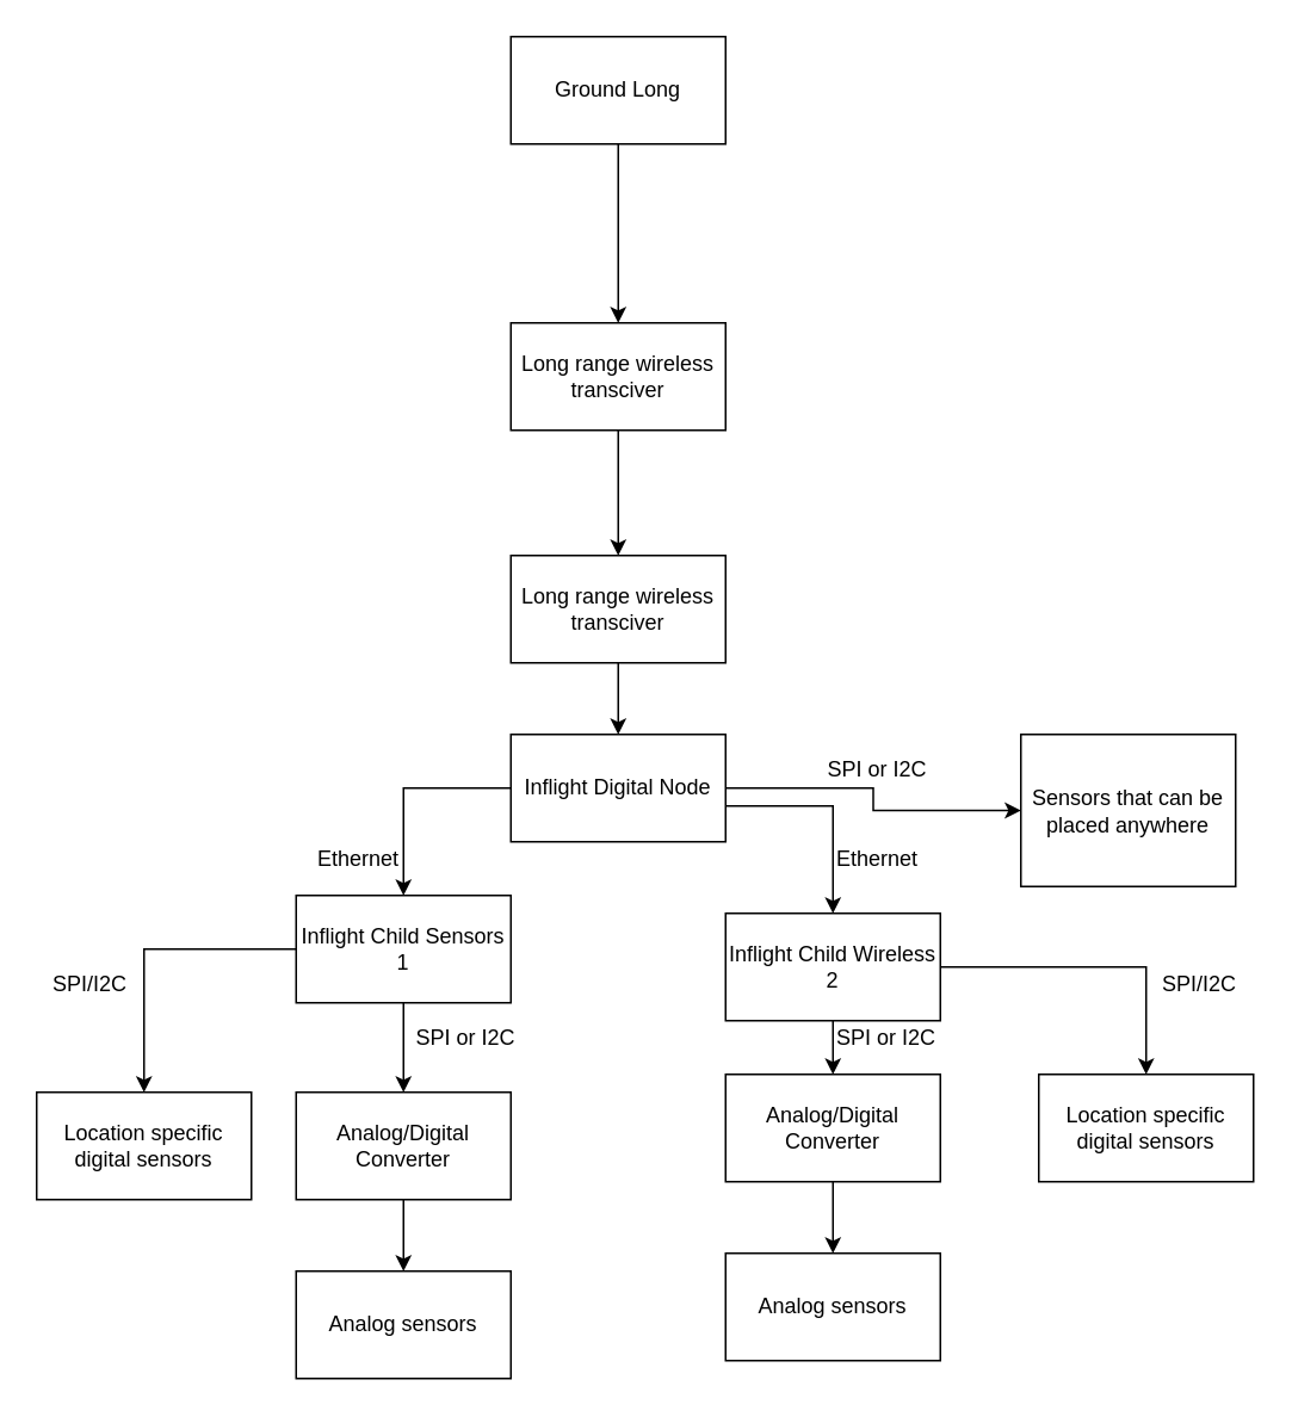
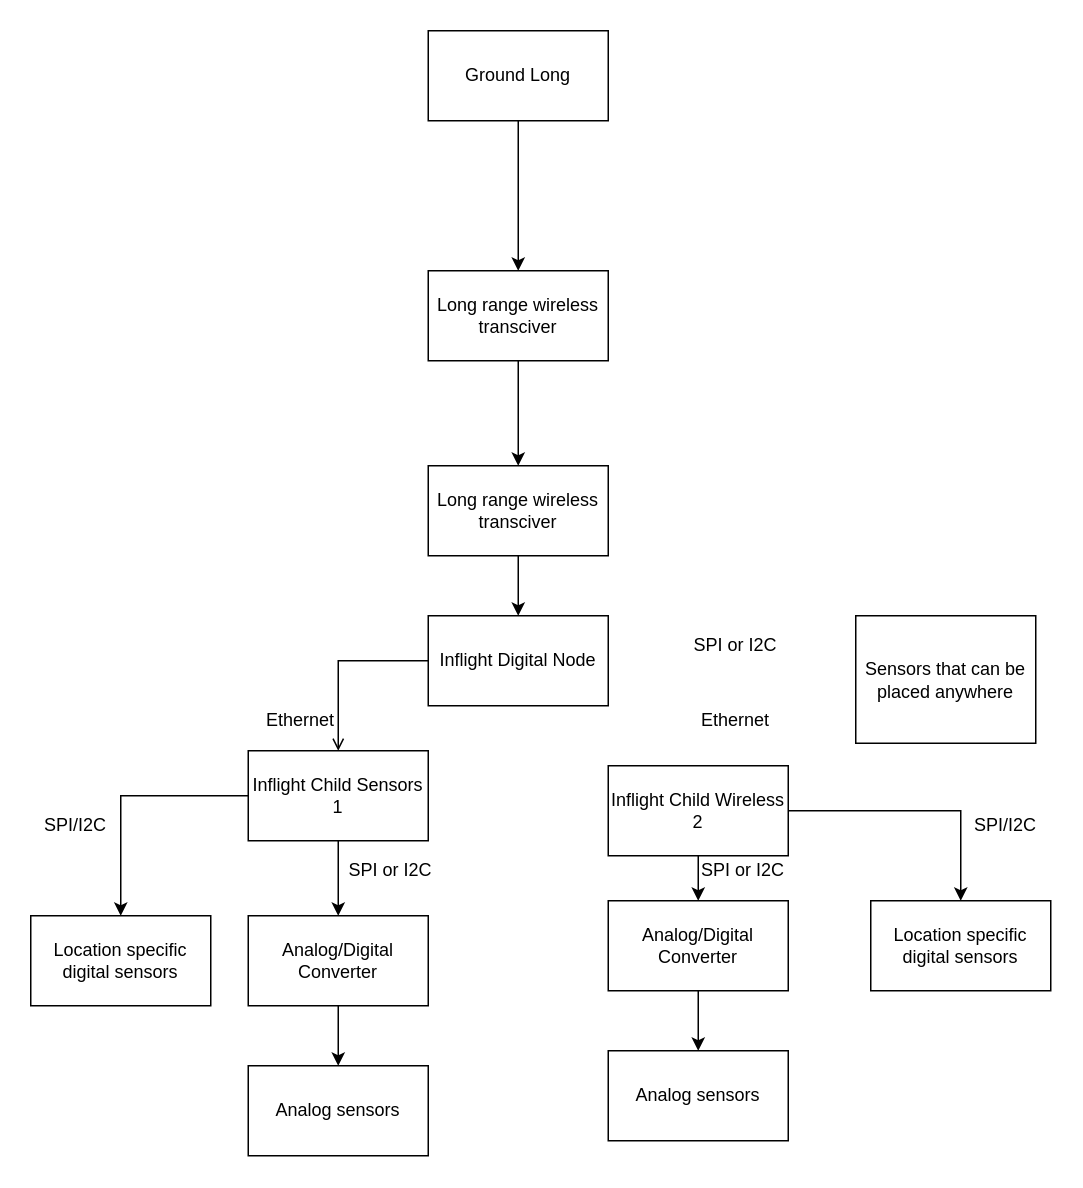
  <mxCell id="0" />
  <mxCell id="1" parent="0" />
- <mxCell id="2" style="edgeStyle=orthogonalEdgeStyle;rounded=0;orthogonalLoop=1;jettySize=auto;html=1;" edge="1" parent="1" source="5" target="8"><mxGeometry relative="1" as="geometry"><Array as="points"><mxPoint x="345" y="440" /><mxPoint x="225" y="440" /></Array></mxGeometry></mxCell>
- <mxCell id="3" style="edgeStyle=orthogonalEdgeStyle;rounded=0;orthogonalLoop=1;jettySize=auto;html=1;" edge="1" parent="1" source="5" target="12"><mxGeometry relative="1" as="geometry"><Array as="points"><mxPoint x="345" y="450" /><mxPoint x="465" y="450" /></Array></mxGeometry></mxCell>
- <mxCell id="4" style="edgeStyle=orthogonalEdgeStyle;rounded=0;orthogonalLoop=1;jettySize=auto;html=1;" edge="1" parent="1" source="5" target="16"><mxGeometry relative="1" as="geometry" /></mxCell>
+ <mxCell id="2" style="edgeStyle=orthogonalEdgeStyle;rounded=0;orthogonalLoop=1;jettySize=auto;html=1;endArrow=open;" edge="1" parent="1" source="5" target="8"><mxGeometry relative="1" as="geometry"><Array as="points"><mxPoint x="345" y="440" /><mxPoint x="225" y="440" /></Array></mxGeometry></mxCell>
  <mxCell id="5" value="Inflight Digital Node" style="rounded=0;whiteSpace=wrap;html=1;" vertex="1" parent="1"><mxGeometry x="285" y="410" width="120" height="60" as="geometry" /></mxCell>
  <mxCell id="6" style="edgeStyle=orthogonalEdgeStyle;rounded=0;orthogonalLoop=1;jettySize=auto;html=1;" edge="1" parent="1" source="8" target="15"><mxGeometry relative="1" as="geometry" /></mxCell>
  <mxCell id="7" style="edgeStyle=orthogonalEdgeStyle;rounded=0;orthogonalLoop=1;jettySize=auto;html=1;" edge="1" parent="1" source="8" target="30"><mxGeometry relative="1" as="geometry" /></mxCell>
  <mxCell id="8" value="Inflight Child Sensors 1" style="rounded=0;whiteSpace=wrap;html=1;" vertex="1" parent="1"><mxGeometry x="165" y="500" width="120" height="60" as="geometry" /></mxCell>
  <mxCell id="9" value="Ethernet" style="text;html=1;strokeColor=none;fillColor=none;align=center;verticalAlign=middle;whiteSpace=wrap;rounded=0;" vertex="1" parent="1"><mxGeometry x="180" y="470" width="40" height="20" as="geometry" /></mxCell>
  <mxCell id="10" style="edgeStyle=orthogonalEdgeStyle;rounded=0;orthogonalLoop=1;jettySize=auto;html=1;" edge="1" parent="1" source="12" target="22"><mxGeometry relative="1" as="geometry" /></mxCell>
  <mxCell id="11" style="edgeStyle=orthogonalEdgeStyle;rounded=0;orthogonalLoop=1;jettySize=auto;html=1;" edge="1" parent="1" source="12" target="32"><mxGeometry relative="1" as="geometry" /></mxCell>
  <mxCell id="12" value="Inflight Child Wireless 2" style="rounded=0;whiteSpace=wrap;html=1;" vertex="1" parent="1"><mxGeometry x="405" y="510" width="120" height="60" as="geometry" /></mxCell>
  <mxCell id="13" value="Ethernet" style="text;html=1;strokeColor=none;fillColor=none;align=center;verticalAlign=middle;whiteSpace=wrap;rounded=0;" vertex="1" parent="1"><mxGeometry x="470" y="470" width="40" height="20" as="geometry" /></mxCell>
  <mxCell id="14" style="edgeStyle=orthogonalEdgeStyle;rounded=0;orthogonalLoop=1;jettySize=auto;html=1;" edge="1" parent="1" source="15" target="24"><mxGeometry relative="1" as="geometry" /></mxCell>
  <mxCell id="15" value="Analog/Digital Converter" style="rounded=0;whiteSpace=wrap;html=1;" vertex="1" parent="1"><mxGeometry x="165" y="610" width="120" height="60" as="geometry" /></mxCell>
  <mxCell id="16" value="Sensors that can be placed anywhere" style="rounded=0;whiteSpace=wrap;html=1;" vertex="1" parent="1"><mxGeometry x="570" y="410" width="120" height="85" as="geometry" /></mxCell>
  <mxCell id="17" value="SPI or I2C" style="text;html=1;strokeColor=none;fillColor=none;align=center;verticalAlign=middle;whiteSpace=wrap;rounded=0;" vertex="1" parent="1"><mxGeometry x="460" y="420" width="60" height="20" as="geometry" /></mxCell>
  <mxCell id="18" style="edgeStyle=orthogonalEdgeStyle;rounded=0;orthogonalLoop=1;jettySize=auto;html=1;" edge="1" parent="1" source="19" target="29"><mxGeometry relative="1" as="geometry" /></mxCell>
  <mxCell id="19" value="Ground Long" style="rounded=0;whiteSpace=wrap;html=1;" vertex="1" parent="1"><mxGeometry x="285" y="20" width="120" height="60" as="geometry" /></mxCell>
  <mxCell id="20" value="SPI or I2C" style="text;html=1;strokeColor=none;fillColor=none;align=center;verticalAlign=middle;whiteSpace=wrap;rounded=0;" vertex="1" parent="1"><mxGeometry x="230" y="570" width="60" height="20" as="geometry" /></mxCell>
  <mxCell id="21" style="edgeStyle=orthogonalEdgeStyle;rounded=0;orthogonalLoop=1;jettySize=auto;html=1;" edge="1" parent="1" source="22" target="25"><mxGeometry relative="1" as="geometry" /></mxCell>
  <mxCell id="22" value="Analog/Digital Converter" style="rounded=0;whiteSpace=wrap;html=1;" vertex="1" parent="1"><mxGeometry x="405" y="600" width="120" height="60" as="geometry" /></mxCell>
  <mxCell id="23" value="SPI or I2C" style="text;html=1;strokeColor=none;fillColor=none;align=center;verticalAlign=middle;whiteSpace=wrap;rounded=0;" vertex="1" parent="1"><mxGeometry x="465" y="570" width="60" height="20" as="geometry" /></mxCell>
  <mxCell id="24" value="Analog sensors" style="rounded=0;whiteSpace=wrap;html=1;" vertex="1" parent="1"><mxGeometry x="165" y="710" width="120" height="60" as="geometry" /></mxCell>
  <mxCell id="25" value="Analog sensors" style="rounded=0;whiteSpace=wrap;html=1;" vertex="1" parent="1"><mxGeometry x="405" y="700" width="120" height="60" as="geometry" /></mxCell>
  <mxCell id="26" style="edgeStyle=orthogonalEdgeStyle;rounded=0;orthogonalLoop=1;jettySize=auto;html=1;" edge="1" parent="1" source="27" target="5"><mxGeometry relative="1" as="geometry" /></mxCell>
  <mxCell id="27" value="Long range wireless transciver" style="rounded=0;whiteSpace=wrap;html=1;" vertex="1" parent="1"><mxGeometry x="285" y="310" width="120" height="60" as="geometry" /></mxCell>
  <mxCell id="28" style="edgeStyle=orthogonalEdgeStyle;rounded=0;orthogonalLoop=1;jettySize=auto;html=1;" edge="1" parent="1" source="29" target="27"><mxGeometry relative="1" as="geometry" /></mxCell>
  <mxCell id="29" value="Long range wireless transciver" style="rounded=0;whiteSpace=wrap;html=1;" vertex="1" parent="1"><mxGeometry x="285" y="180" width="120" height="60" as="geometry" /></mxCell>
  <mxCell id="30" value="Location specific digital sensors" style="rounded=0;whiteSpace=wrap;html=1;" vertex="1" parent="1"><mxGeometry x="20" y="610" width="120" height="60" as="geometry" /></mxCell>
  <mxCell id="31" value="SPI/I2C" style="text;html=1;strokeColor=none;fillColor=none;align=center;verticalAlign=middle;whiteSpace=wrap;rounded=0;" vertex="1" parent="1"><mxGeometry x="30" y="540" width="40" height="20" as="geometry" /></mxCell>
  <mxCell id="32" value="Location specific digital sensors" style="rounded=0;whiteSpace=wrap;html=1;" vertex="1" parent="1"><mxGeometry x="580" y="600" width="120" height="60" as="geometry" /></mxCell>
  <mxCell id="33" value="SPI/I2C" style="text;html=1;strokeColor=none;fillColor=none;align=center;verticalAlign=middle;whiteSpace=wrap;rounded=0;" vertex="1" parent="1"><mxGeometry x="650" y="540" width="40" height="20" as="geometry" /></mxCell>
